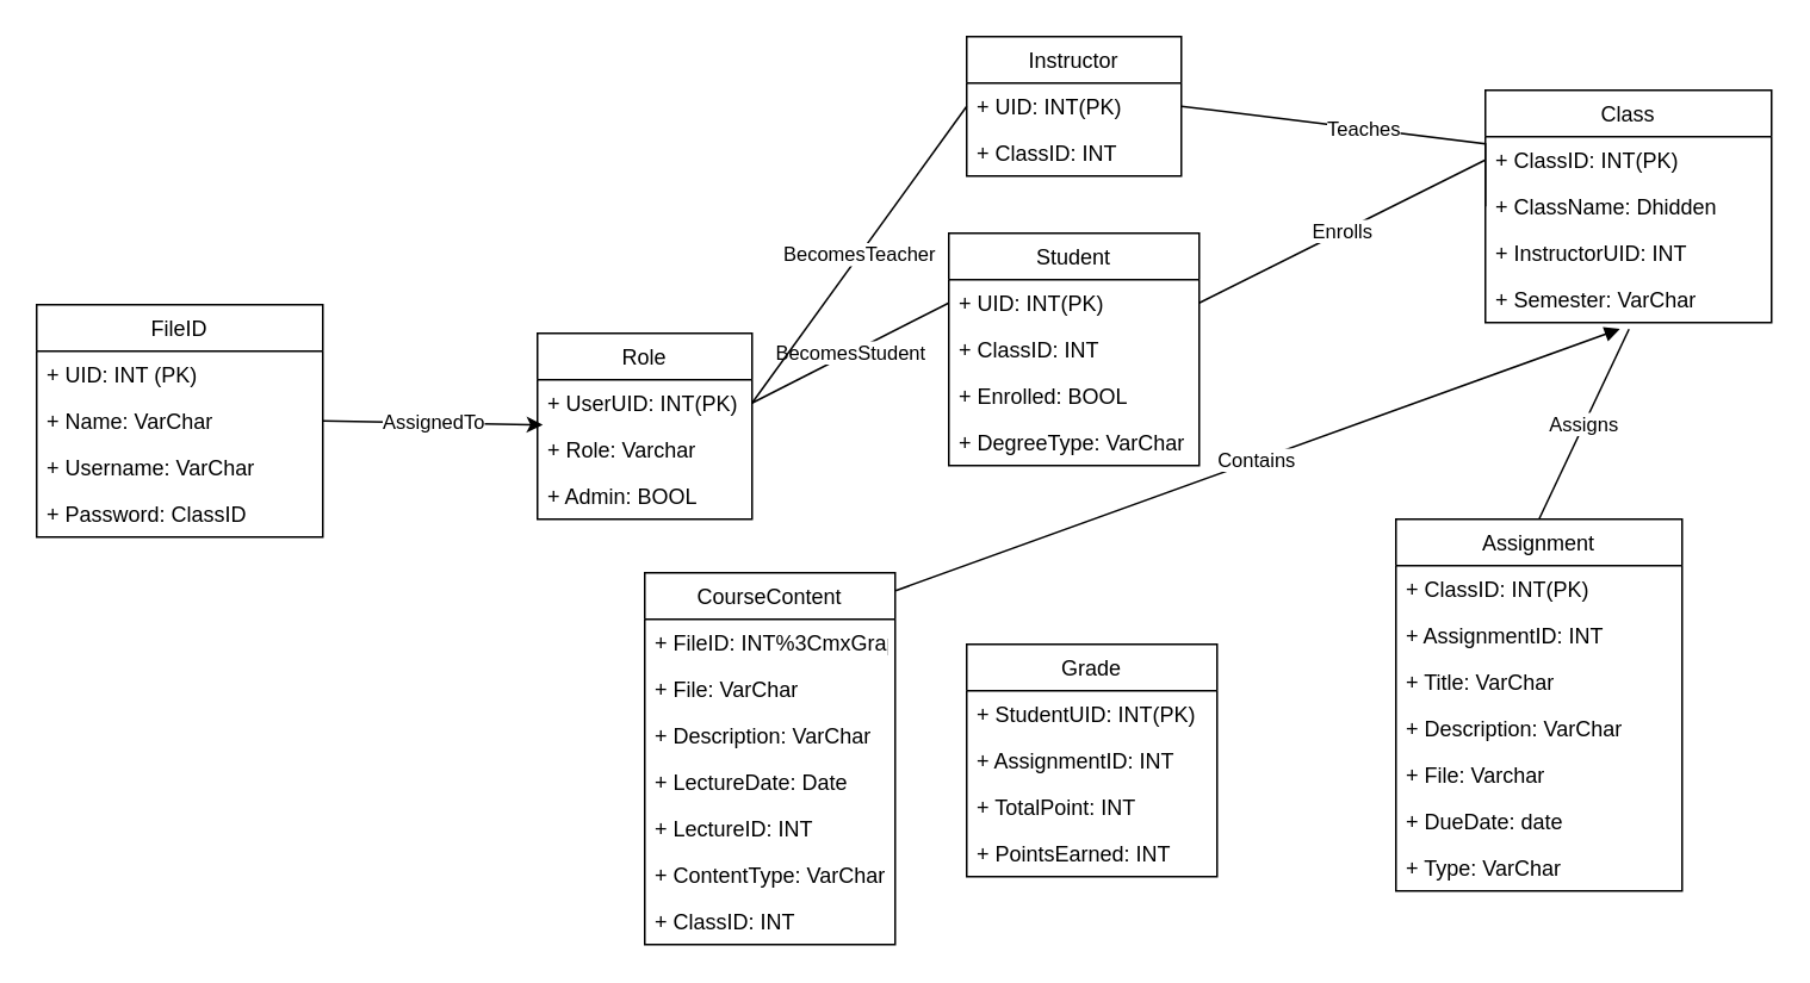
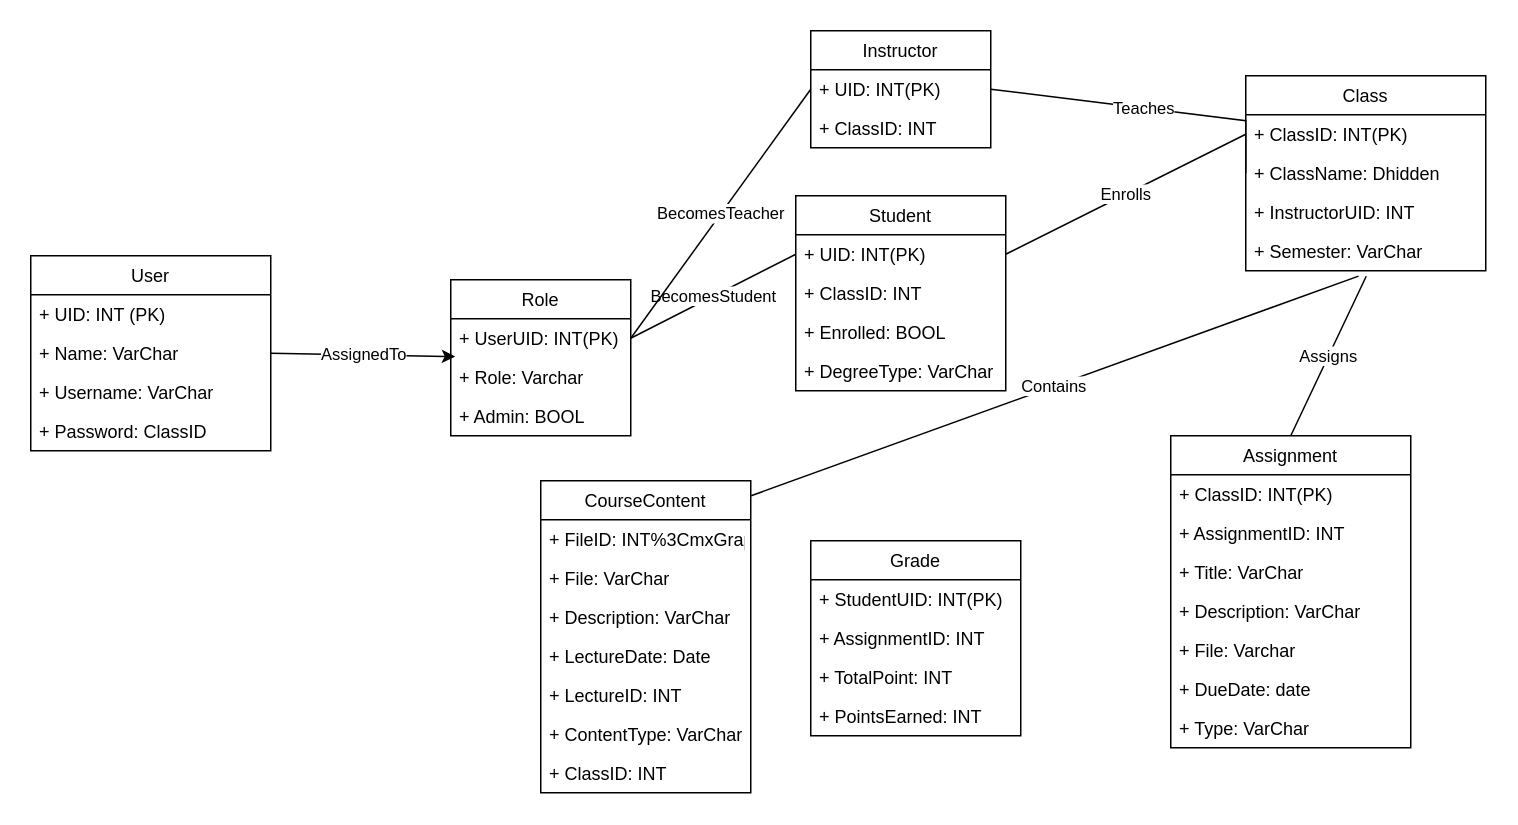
  <mxCell id="0" />
  <mxCell id="1" parent="0" />
- <mxCell id="2" value="FileID" style="swimlane;fontStyle=0;childLayout=stackLayout;horizontal=1;startSize=26;fillColor=none;horizontalStack=0;resizeParent=1;resizeParentMax=0;resizeLast=0;collapsible=1;marginBottom=0;" parent="1" vertex="1"><mxGeometry x="20" y="170" width="160" height="130" as="geometry" /></mxCell>
+ <mxCell id="2" value="User" style="swimlane;fontStyle=0;childLayout=stackLayout;horizontal=1;startSize=26;fillColor=none;horizontalStack=0;resizeParent=1;resizeParentMax=0;resizeLast=0;collapsible=1;marginBottom=0;" parent="1" vertex="1"><mxGeometry x="20" y="170" width="160" height="130" as="geometry" /></mxCell>
  <mxCell id="3" value="+ UID: INT (PK)" style="text;strokeColor=none;fillColor=none;align=left;verticalAlign=top;spacingLeft=4;spacingRight=4;overflow=hidden;rotatable=0;points=[[0,0.5],[1,0.5]];portConstraint=eastwest;" parent="2" vertex="1"><mxGeometry y="26" width="160" height="26" as="geometry" /></mxCell>
  <mxCell id="4" value="+ Name: VarChar" style="text;strokeColor=none;fillColor=none;align=left;verticalAlign=top;spacingLeft=4;spacingRight=4;overflow=hidden;rotatable=0;points=[[0,0.5],[1,0.5]];portConstraint=eastwest;" parent="2" vertex="1"><mxGeometry y="52" width="160" height="26" as="geometry" /></mxCell>
  <mxCell id="5" value="+ Username: VarChar" style="text;strokeColor=none;fillColor=none;align=left;verticalAlign=top;spacingLeft=4;spacingRight=4;overflow=hidden;rotatable=0;points=[[0,0.5],[1,0.5]];portConstraint=eastwest;" parent="2" vertex="1"><mxGeometry y="78" width="160" height="26" as="geometry" /></mxCell>
  <mxCell id="6" value="+ Password: ClassID" style="text;strokeColor=none;fillColor=none;align=left;verticalAlign=top;spacingLeft=4;spacingRight=4;overflow=hidden;rotatable=0;points=[[0,0.5],[1,0.5]];portConstraint=eastwest;" parent="2" vertex="1"><mxGeometry y="104" width="160" height="26" as="geometry" /></mxCell>
  <mxCell id="7" value="Role" style="swimlane;fontStyle=0;childLayout=stackLayout;horizontal=1;startSize=26;fillColor=none;horizontalStack=0;resizeParent=1;resizeParentMax=0;resizeLast=0;collapsible=1;marginBottom=0;" parent="1" vertex="1"><mxGeometry x="300" y="186" width="120" height="104" as="geometry" /></mxCell>
  <mxCell id="8" value="+ UserUID: INT(PK)" style="text;strokeColor=none;fillColor=none;align=left;verticalAlign=top;spacingLeft=4;spacingRight=4;overflow=hidden;rotatable=0;points=[[0,0.5],[1,0.5]];portConstraint=eastwest;" parent="7" vertex="1"><mxGeometry y="26" width="120" height="26" as="geometry" /></mxCell>
  <mxCell id="9" value="+ Role: Varchar" style="text;strokeColor=none;fillColor=none;align=left;verticalAlign=top;spacingLeft=4;spacingRight=4;overflow=hidden;rotatable=0;points=[[0,0.5],[1,0.5]];portConstraint=eastwest;" parent="7" vertex="1"><mxGeometry y="52" width="120" height="26" as="geometry" /></mxCell>
  <mxCell id="10" value="+ Admin: BOOL" style="text;strokeColor=none;fillColor=none;align=left;verticalAlign=top;spacingLeft=4;spacingRight=4;overflow=hidden;rotatable=0;points=[[0,0.5],[1,0.5]];portConstraint=eastwest;" parent="7" vertex="1"><mxGeometry y="78" width="120" height="26" as="geometry" /></mxCell>
  <mxCell id="11" value="Student" style="swimlane;fontStyle=0;childLayout=stackLayout;horizontal=1;startSize=26;fillColor=none;horizontalStack=0;resizeParent=1;resizeParentMax=0;resizeLast=0;collapsible=1;marginBottom=0;" parent="1" vertex="1"><mxGeometry x="530" y="130" width="140" height="130" as="geometry" /></mxCell>
  <mxCell id="12" value="+ UID: INT(PK)" style="text;strokeColor=none;fillColor=none;align=left;verticalAlign=top;spacingLeft=4;spacingRight=4;overflow=hidden;rotatable=0;points=[[0,0.5],[1,0.5]];portConstraint=eastwest;" parent="11" vertex="1"><mxGeometry y="26" width="140" height="26" as="geometry" /></mxCell>
  <mxCell id="13" value="+ ClassID: INT" style="text;strokeColor=none;fillColor=none;align=left;verticalAlign=top;spacingLeft=4;spacingRight=4;overflow=hidden;rotatable=0;points=[[0,0.5],[1,0.5]];portConstraint=eastwest;" parent="11" vertex="1"><mxGeometry y="52" width="140" height="26" as="geometry" /></mxCell>
  <mxCell id="14" value="+ Enrolled: BOOL" style="text;strokeColor=none;fillColor=none;align=left;verticalAlign=top;spacingLeft=4;spacingRight=4;overflow=hidden;rotatable=0;points=[[0,0.5],[1,0.5]];portConstraint=eastwest;" parent="11" vertex="1"><mxGeometry y="78" width="140" height="26" as="geometry" /></mxCell>
  <mxCell id="15" value="+ DegreeType: VarChar" style="text;strokeColor=none;fillColor=none;align=left;verticalAlign=top;spacingLeft=4;spacingRight=4;overflow=hidden;rotatable=0;points=[[0,0.5],[1,0.5]];portConstraint=eastwest;" parent="11" vertex="1"><mxGeometry y="104" width="140" height="26" as="geometry" /></mxCell>
  <mxCell id="16" value="Class" style="swimlane;fontStyle=0;childLayout=stackLayout;horizontal=1;startSize=26;fillColor=none;horizontalStack=0;resizeParent=1;resizeParentMax=0;resizeLast=0;collapsible=1;marginBottom=0;" parent="1" vertex="1"><mxGeometry x="830" y="50" width="160" height="130" as="geometry" /></mxCell>
  <mxCell id="17" value="+ ClassID: INT(PK)" style="text;strokeColor=none;fillColor=none;align=left;verticalAlign=top;spacingLeft=4;spacingRight=4;overflow=hidden;rotatable=0;points=[[0,0.5],[1,0.5]];portConstraint=eastwest;" parent="16" vertex="1"><mxGeometry y="26" width="160" height="26" as="geometry" /></mxCell>
  <mxCell id="18" value="+ ClassName: Dhidden" style="text;strokeColor=none;fillColor=none;align=left;verticalAlign=top;spacingLeft=4;spacingRight=4;overflow=hidden;rotatable=0;points=[[0,0.5],[1,0.5]];portConstraint=eastwest;" parent="16" vertex="1"><mxGeometry y="52" width="160" height="26" as="geometry" /></mxCell>
  <mxCell id="19" value="+ InstructorUID: INT" style="text;strokeColor=none;fillColor=none;align=left;verticalAlign=top;spacingLeft=4;spacingRight=4;overflow=hidden;rotatable=0;points=[[0,0.5],[1,0.5]];portConstraint=eastwest;" parent="16" vertex="1"><mxGeometry y="78" width="160" height="26" as="geometry" /></mxCell>
  <mxCell id="20" value="+ Semester: VarChar" style="text;strokeColor=none;fillColor=none;align=left;verticalAlign=top;spacingLeft=4;spacingRight=4;overflow=hidden;rotatable=0;points=[[0,0.5],[1,0.5]];portConstraint=eastwest;" parent="16" vertex="1"><mxGeometry y="104" width="160" height="26" as="geometry" /></mxCell>
  <mxCell id="21" value="Instructor" style="swimlane;fontStyle=0;childLayout=stackLayout;horizontal=1;startSize=26;fillColor=none;horizontalStack=0;resizeParent=1;resizeParentMax=0;resizeLast=0;collapsible=1;marginBottom=0;" parent="1" vertex="1"><mxGeometry x="540" y="20" width="120" height="78" as="geometry" /></mxCell>
  <mxCell id="22" value="+ UID: INT(PK)" style="text;strokeColor=none;fillColor=none;align=left;verticalAlign=top;spacingLeft=4;spacingRight=4;overflow=hidden;rotatable=0;points=[[0,0.5],[1,0.5]];portConstraint=eastwest;" parent="21" vertex="1"><mxGeometry y="26" width="120" height="26" as="geometry" /></mxCell>
  <mxCell id="23" value="+ ClassID: INT" style="text;strokeColor=none;fillColor=none;align=left;verticalAlign=top;spacingLeft=4;spacingRight=4;overflow=hidden;rotatable=0;points=[[0,0.5],[1,0.5]];portConstraint=eastwest;" parent="21" vertex="1"><mxGeometry y="52" width="120" height="26" as="geometry" /></mxCell>
  <mxCell id="24" value="Assignment" style="swimlane;fontStyle=0;childLayout=stackLayout;horizontal=1;startSize=26;fillColor=none;horizontalStack=0;resizeParent=1;resizeParentMax=0;resizeLast=0;collapsible=1;marginBottom=0;" parent="1" vertex="1"><mxGeometry x="780" y="290" width="160" height="208" as="geometry" /></mxCell>
  <mxCell id="25" value="+ ClassID: INT(PK)" style="text;strokeColor=none;fillColor=none;align=left;verticalAlign=top;spacingLeft=4;spacingRight=4;overflow=hidden;rotatable=0;points=[[0,0.5],[1,0.5]];portConstraint=eastwest;" parent="24" vertex="1"><mxGeometry y="26" width="160" height="26" as="geometry" /></mxCell>
  <mxCell id="26" value="+ AssignmentID: INT" style="text;strokeColor=none;fillColor=none;align=left;verticalAlign=top;spacingLeft=4;spacingRight=4;overflow=hidden;rotatable=0;points=[[0,0.5],[1,0.5]];portConstraint=eastwest;" parent="24" vertex="1"><mxGeometry y="52" width="160" height="26" as="geometry" /></mxCell>
  <mxCell id="27" value="+ Title: VarChar" style="text;strokeColor=none;fillColor=none;align=left;verticalAlign=top;spacingLeft=4;spacingRight=4;overflow=hidden;rotatable=0;points=[[0,0.5],[1,0.5]];portConstraint=eastwest;" parent="24" vertex="1"><mxGeometry y="78" width="160" height="26" as="geometry" /></mxCell>
  <mxCell id="28" value="+ Description: VarChar" style="text;strokeColor=none;fillColor=none;align=left;verticalAlign=top;spacingLeft=4;spacingRight=4;overflow=hidden;rotatable=0;points=[[0,0.5],[1,0.5]];portConstraint=eastwest;" parent="24" vertex="1"><mxGeometry y="104" width="160" height="26" as="geometry" /></mxCell>
  <mxCell id="29" value="+ File: Varchar" style="text;strokeColor=none;fillColor=none;align=left;verticalAlign=top;spacingLeft=4;spacingRight=4;overflow=hidden;rotatable=0;points=[[0,0.5],[1,0.5]];portConstraint=eastwest;" parent="24" vertex="1"><mxGeometry y="130" width="160" height="26" as="geometry" /></mxCell>
  <mxCell id="30" value="+ DueDate: date" style="text;strokeColor=none;fillColor=none;align=left;verticalAlign=top;spacingLeft=4;spacingRight=4;overflow=hidden;rotatable=0;points=[[0,0.5],[1,0.5]];portConstraint=eastwest;" parent="24" vertex="1"><mxGeometry y="156" width="160" height="26" as="geometry" /></mxCell>
  <mxCell id="31" value="+ Type: VarChar" style="text;strokeColor=none;fillColor=none;align=left;verticalAlign=top;spacingLeft=4;spacingRight=4;overflow=hidden;rotatable=0;points=[[0,0.5],[1,0.5]];portConstraint=eastwest;" parent="24" vertex="1"><mxGeometry y="182" width="160" height="26" as="geometry" /></mxCell>
  <mxCell id="32" value="Grade" style="swimlane;fontStyle=0;childLayout=stackLayout;horizontal=1;startSize=26;fillColor=none;horizontalStack=0;resizeParent=1;resizeParentMax=0;resizeLast=0;collapsible=1;marginBottom=0;" parent="1" vertex="1"><mxGeometry x="540" y="360" width="140" height="130" as="geometry" /></mxCell>
  <mxCell id="33" value="+ StudentUID: INT(PK)" style="text;strokeColor=none;fillColor=none;align=left;verticalAlign=top;spacingLeft=4;spacingRight=4;overflow=hidden;rotatable=0;points=[[0,0.5],[1,0.5]];portConstraint=eastwest;" parent="32" vertex="1"><mxGeometry y="26" width="140" height="26" as="geometry" /></mxCell>
  <mxCell id="34" value="+ AssignmentID: INT" style="text;strokeColor=none;fillColor=none;align=left;verticalAlign=top;spacingLeft=4;spacingRight=4;overflow=hidden;rotatable=0;points=[[0,0.5],[1,0.5]];portConstraint=eastwest;" parent="32" vertex="1"><mxGeometry y="52" width="140" height="26" as="geometry" /></mxCell>
  <mxCell id="35" value="+ TotalPoint: INT" style="text;strokeColor=none;fillColor=none;align=left;verticalAlign=top;spacingLeft=4;spacingRight=4;overflow=hidden;rotatable=0;points=[[0,0.5],[1,0.5]];portConstraint=eastwest;" parent="32" vertex="1"><mxGeometry y="78" width="140" height="26" as="geometry" /></mxCell>
  <mxCell id="36" value="+ PointsEarned: INT" style="text;strokeColor=none;fillColor=none;align=left;verticalAlign=top;spacingLeft=4;spacingRight=4;overflow=hidden;rotatable=0;points=[[0,0.5],[1,0.5]];portConstraint=eastwest;" parent="32" vertex="1"><mxGeometry y="104" width="140" height="26" as="geometry" /></mxCell>
  <mxCell id="37" value="CourseContent" style="swimlane;fontStyle=0;childLayout=stackLayout;horizontal=1;startSize=26;fillColor=none;horizontalStack=0;resizeParent=1;resizeParentMax=0;resizeLast=0;collapsible=1;marginBottom=0;" parent="1" vertex="1"><mxGeometry x="360" y="320" width="140" height="208" as="geometry" /></mxCell>
  <mxCell id="38" value="+ FileID: INT%3CmxGraphModel%3E%3Croot%3E%3CmxCell%20id%3D%220%22%2F%3E%3CmxCell%20id%3D%221%22%20parent%3D%220%22%2F%3E%3CmxCell%20id%3D%222%22%20value%3D%22%2B%20File%3A%20VarChar%22%20style%3D%22text%3BstrokeColor%3Dnone%3BfillColor%3Dnone%3Balign%3Dleft%3BverticalAlign%3Dtop%3BspacingLeft%3D4%3BspacingRight%3D4%3Boverflow%3Dhidden%3Brotatable%3D0%3Bpoints%3D%5B%5B0%2C0.5%5D%2C%5B1%2C0.5%5D%5D%3BportConstraint%3Deastwest%3B%22%20vertex%3D%221%22%20parent%3D%221%22%3E%3CmxGeometry%20x%3D%22380%22%20y%3D%22336%22%20width%3D%22140%22%20height%3D%2226%22%20as%3D%22geometry%22%2F%3E%3C%2FmxCell%3E%3C%2Froot%3E%3C%2FmxGraphModel%3E" style="text;strokeColor=none;fillColor=none;align=left;verticalAlign=top;spacingLeft=4;spacingRight=4;overflow=hidden;rotatable=0;points=[[0,0.5],[1,0.5]];portConstraint=eastwest;" parent="37" vertex="1"><mxGeometry y="26" width="140" height="26" as="geometry" /></mxCell>
  <mxCell id="39" value="+ File: VarChar" style="text;strokeColor=none;fillColor=none;align=left;verticalAlign=top;spacingLeft=4;spacingRight=4;overflow=hidden;rotatable=0;points=[[0,0.5],[1,0.5]];portConstraint=eastwest;" vertex="1" parent="37"><mxGeometry y="52" width="140" height="26" as="geometry" /></mxCell>
  <mxCell id="40" value="+ Description: VarChar" style="text;strokeColor=none;fillColor=none;align=left;verticalAlign=top;spacingLeft=4;spacingRight=4;overflow=hidden;rotatable=0;points=[[0,0.5],[1,0.5]];portConstraint=eastwest;" parent="37" vertex="1"><mxGeometry y="78" width="140" height="26" as="geometry" /></mxCell>
  <mxCell id="41" value="+ LectureDate: Date" style="text;strokeColor=none;fillColor=none;align=left;verticalAlign=top;spacingLeft=4;spacingRight=4;overflow=hidden;rotatable=0;points=[[0,0.5],[1,0.5]];portConstraint=eastwest;" parent="37" vertex="1"><mxGeometry y="104" width="140" height="26" as="geometry" /></mxCell>
  <mxCell id="42" value="+ LectureID: INT" style="text;strokeColor=none;fillColor=none;align=left;verticalAlign=top;spacingLeft=4;spacingRight=4;overflow=hidden;rotatable=0;points=[[0,0.5],[1,0.5]];portConstraint=eastwest;" parent="37" vertex="1"><mxGeometry y="130" width="140" height="26" as="geometry" /></mxCell>
  <mxCell id="43" value="+ ContentType: VarChar" style="text;strokeColor=none;fillColor=none;align=left;verticalAlign=top;spacingLeft=4;spacingRight=4;overflow=hidden;rotatable=0;points=[[0,0.5],[1,0.5]];portConstraint=eastwest;" parent="37" vertex="1"><mxGeometry y="156" width="140" height="26" as="geometry" /></mxCell>
  <mxCell id="44" value="+ ClassID: INT" style="text;strokeColor=none;fillColor=none;align=left;verticalAlign=top;spacingLeft=4;spacingRight=4;overflow=hidden;rotatable=0;points=[[0,0.5],[1,0.5]];portConstraint=eastwest;" parent="37" vertex="1"><mxGeometry y="182" width="140" height="26" as="geometry" /></mxCell>
  <mxCell id="45" value="AssignedTo" style="endArrow=classic;html=1;rounded=0;exitX=1;exitY=0.5;exitDx=0;exitDy=0;entryX=0.025;entryY=-0.03;entryDx=0;entryDy=0;entryPerimeter=0;" parent="1" source="4" target="9" edge="1"><mxGeometry relative="1" as="geometry"><mxPoint x="225.08" y="123.892" as="sourcePoint" /><mxPoint x="302.04" y="101.896" as="targetPoint" /></mxGeometry></mxCell>
  <mxCell id="46" value="BecomesStudent" style="endArrow=none;html=1;rounded=0;exitX=1;exitY=0.5;exitDx=0;exitDy=0;entryX=0;entryY=0.5;entryDx=0;entryDy=0;" parent="1" source="8" target="12" edge="1"><mxGeometry relative="1" as="geometry"><mxPoint x="540" y="250" as="sourcePoint" /><mxPoint x="700" y="250" as="targetPoint" /></mxGeometry></mxCell>
  <mxCell id="47" value="BecomesTeacher" style="endArrow=none;html=1;rounded=0;exitX=1;exitY=0.5;exitDx=0;exitDy=0;entryX=0;entryY=0.5;entryDx=0;entryDy=0;" parent="1" source="8" target="22" edge="1"><mxGeometry relative="1" as="geometry"><mxPoint x="430" y="99" as="sourcePoint" /><mxPoint x="530" y="99" as="targetPoint" /></mxGeometry></mxCell>
  <mxCell id="48" value="Enrolls" style="endArrow=none;html=1;rounded=0;exitX=0;exitY=0.5;exitDx=0;exitDy=0;entryX=1;entryY=0.5;entryDx=0;entryDy=0;" parent="1" source="17" target="12" edge="1"><mxGeometry relative="1" as="geometry"><mxPoint x="440" y="109" as="sourcePoint" /><mxPoint x="540" y="109" as="targetPoint" /></mxGeometry></mxCell>
  <mxCell id="49" value="Teaches" style="endArrow=none;html=1;rounded=0;entryX=0;entryY=0.5;entryDx=0;entryDy=0;exitX=1;exitY=0.5;exitDx=0;exitDy=0;" parent="1" source="22" target="18" edge="1"><mxGeometry relative="1" as="geometry"><mxPoint x="690" y="260" as="sourcePoint" /><mxPoint x="700" y="250" as="targetPoint" /><Array as="points"><mxPoint x="830" y="80" /></Array></mxGeometry></mxCell>
  <mxCell id="50" value="Assigns" style="endArrow=none;html=1;rounded=0;exitX=0.502;exitY=1.141;exitDx=0;exitDy=0;exitPerimeter=0;entryX=0.5;entryY=0;entryDx=0;entryDy=0;" parent="1" source="20" target="24" edge="1"><mxGeometry relative="1" as="geometry"><mxPoint x="540" y="320" as="sourcePoint" /><mxPoint x="700" y="320" as="targetPoint" /></mxGeometry></mxCell>
- <mxCell id="51" value="Contains" style="endArrow=block;html=1;rounded=0;exitX=1.002;exitY=0.048;exitDx=0;exitDy=0;exitPerimeter=0;entryX=0.47;entryY=1.137;entryDx=0;entryDy=0;entryPerimeter=0;" parent="1" source="37" target="20" edge="1"><mxGeometry relative="1" as="geometry"><mxPoint x="540" y="370" as="sourcePoint" /><mxPoint x="700" y="370" as="targetPoint" /></mxGeometry></mxCell>
+ <mxCell id="51" value="Contains" style="endArrow=none;html=1;rounded=0;exitX=1.002;exitY=0.048;exitDx=0;exitDy=0;exitPerimeter=0;entryX=0.47;entryY=1.137;entryDx=0;entryDy=0;entryPerimeter=0;" parent="1" source="37" target="20" edge="1"><mxGeometry relative="1" as="geometry"><mxPoint x="540" y="370" as="sourcePoint" /><mxPoint x="700" y="370" as="targetPoint" /></mxGeometry></mxCell>
